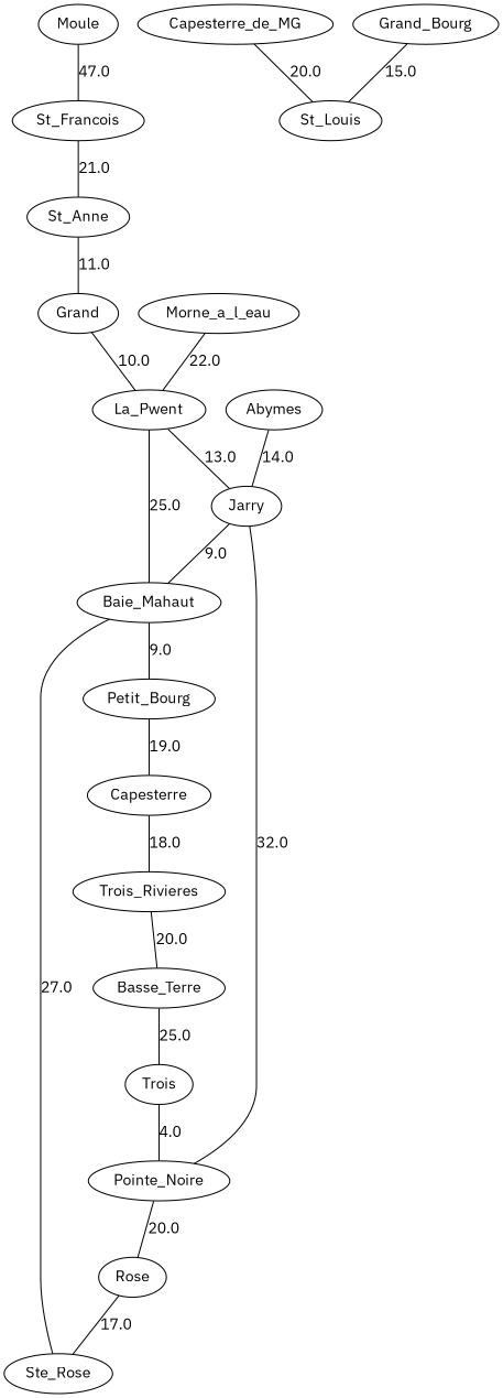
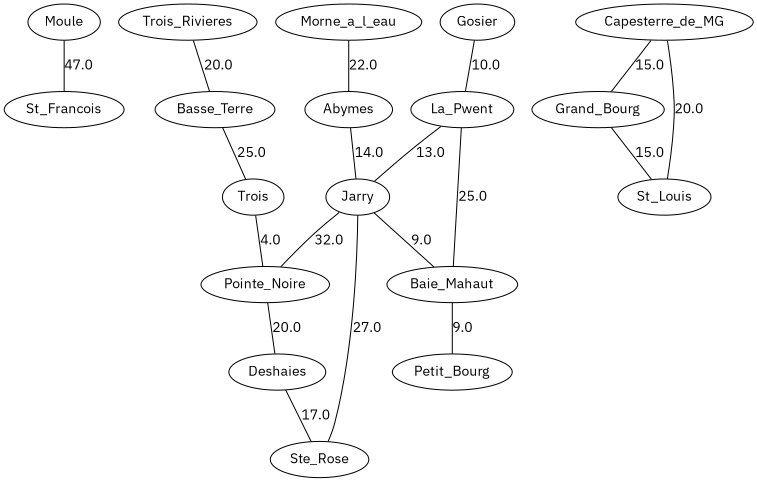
  graph {
    fontname="IBM Plex Sans"
    node [fontname="IBM Plex Sans"]
    edge [fontname="IBM Plex Sans"]
    Moule
    St_Francois
-   St_Anne
    Morne_a_l_eau
    Abymes
-   Gosier [label=Grand]
+   Gosier
    Jarry
    La_Pwent
    Baie_Mahaut
    Pointe_Noire
    Petit_Bourg
    Ste_Rose
-   Deshaies [label=Rose]
-   Capesterre
+   Deshaies
    Trois_Rivieres
    Basse_Terre
    n17 [label=Trois]
    Capesterre_de_MG
    Grand_Bourg
    St_Louis
    Moule -- St_Francois [label=47.0]
-   St_Francois -- St_Anne [label=21.0]
-   St_Anne -- Gosier [label=11.0]
-   Morne_a_l_eau -- La_Pwent [label=22.0]
+   Morne_a_l_eau -- Abymes [label=22.0]
    Abymes -- Jarry [label=14.0]
    Gosier -- La_Pwent [label=10.0]
    Jarry -- Baie_Mahaut [label=9.0]
    Jarry -- Pointe_Noire [label=32.0]
    La_Pwent -- Jarry [label=13.0]
    La_Pwent -- Baie_Mahaut [label=25.0]
    Baie_Mahaut -- Petit_Bourg [label=9.0]
-   Baie_Mahaut -- Ste_Rose [label=27.0]
+   Jarry -- Ste_Rose [label=27.0]
    Pointe_Noire -- Deshaies [label=20.0]
-   Petit_Bourg -- Capesterre [label=19.0]
    Deshaies -- Ste_Rose [label=17.0]
-   Capesterre -- Trois_Rivieres [label=18.0]
    Trois_Rivieres -- Basse_Terre [label=20.0]
    Basse_Terre -- n17 [label=25.0]
    n17 -- Pointe_Noire [label=4.0]
+   Capesterre_de_MG -- Grand_Bourg [label=15.0]
    Capesterre_de_MG -- St_Louis [label=20.0]
    Grand_Bourg -- St_Louis [label=15.0]
  }
